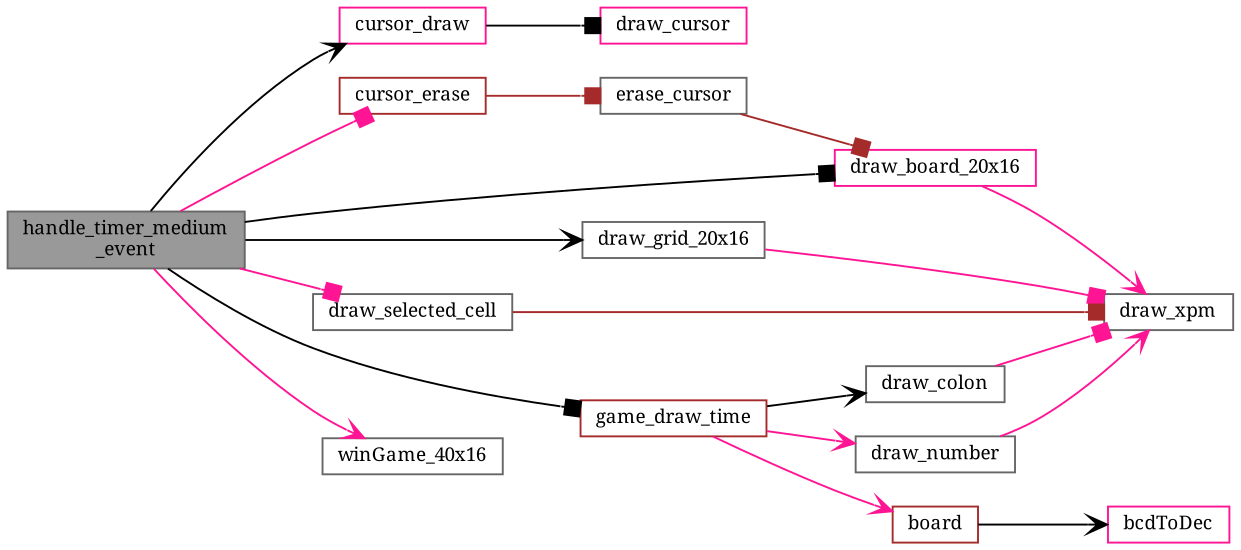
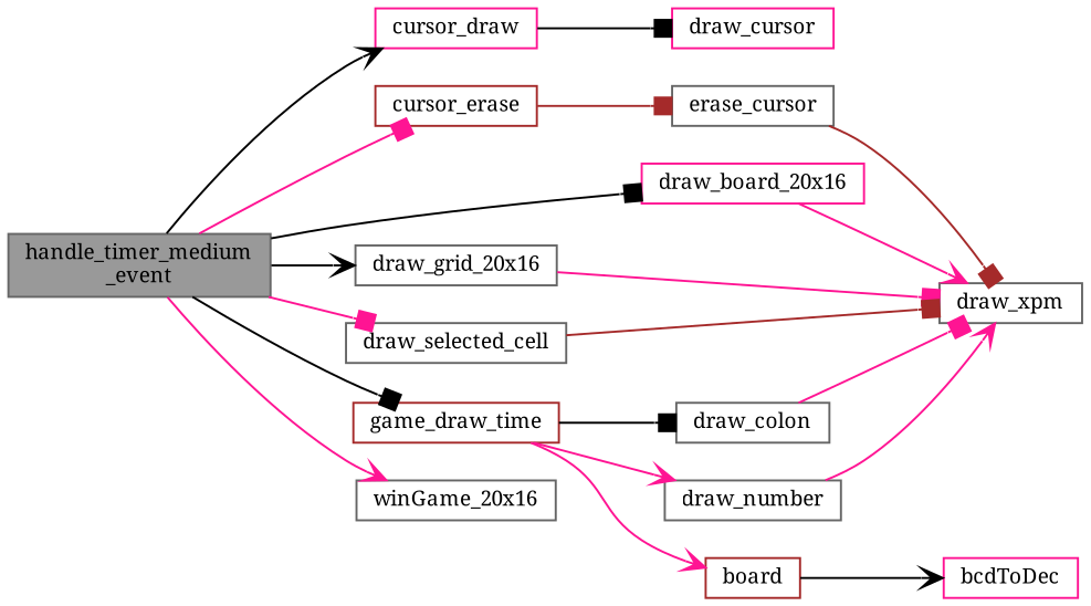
  digraph {
    fontname="Noto Serif"
    rankdir=LR
    node [color=gray40 fillcolor=white fontname="Noto Serif" fontsize=10 shape=box style=filled]
    edge [arrowhead=box color=deeppink fontname="Noto Serif" fontsize=10 labelfontname=Helvetica labelfontsize=10 style=solid]
    n1 [fillcolor=grey60 fontcolor=black height=0.2 label="handle_timer_medium\l_event" width=0.4]
    n2 [color=deeppink height=0.2 label=cursor_draw width=0.4]
    n3 [color=brown height=0.2 label=cursor_erase width=0.4]
    n4 [color=deeppink height=0.2 label=draw_board_20x16 width=0.4]
    n5 [height=0.2 label=draw_grid_20x16 width=0.4]
    n6 [height=0.2 label=draw_selected_cell width=0.4]
    n7 [color=brown height=0.2 label=game_draw_time width=0.4]
-   n8 [height=0.2 label=winGame_40x16 width=0.4]
+   n8 [height=0.2 label=winGame_20x16 width=0.4]
    n9 [color=deeppink height=0.2 label=draw_cursor width=0.4]
    n10 [height=0.2 label=erase_cursor width=0.4]
    n11 [height=0.2 label=draw_xpm width=0.4]
    n12 [height=0.2 label=draw_colon width=0.4]
    n13 [height=0.2 label=draw_number width=0.4]
    n14 [color=brown height=0.2 label=board width=0.4]
    n15 [color=deeppink height=0.2 label=bcdToDec width=0.4]
    n1 -> n2 [arrowhead=vee color=black]
    n1 -> n3
    n1 -> n4 [color=black]
    n1 -> n5 [arrowhead=vee color=black]
    n1 -> n6
    n1 -> n7 [color=black]
    n1 -> n8 [arrowhead=vee]
    n2 -> n9 [color=black]
    n3 -> n10 [color=brown]
    n4 -> n11 [arrowhead=vee]
    n5 -> n11
    n6 -> n11 [color=brown]
-   n7 -> n12 [arrowhead=vee color=black]
+   n7 -> n12 [color=black]
    n7 -> n13 [arrowhead=vee]
    n7 -> n14 [arrowhead=vee]
-   n10 -> n4 [color=brown]
+   n10 -> n11 [color=brown]
    n12 -> n11
    n13 -> n11 [arrowhead=vee]
    n14 -> n15 [arrowhead=vee color=black]
  }
